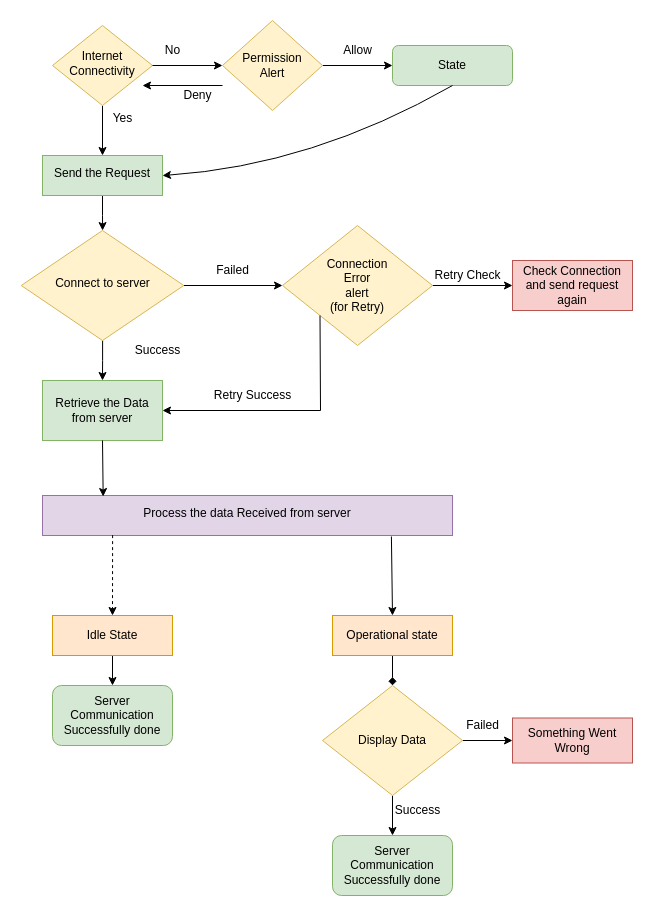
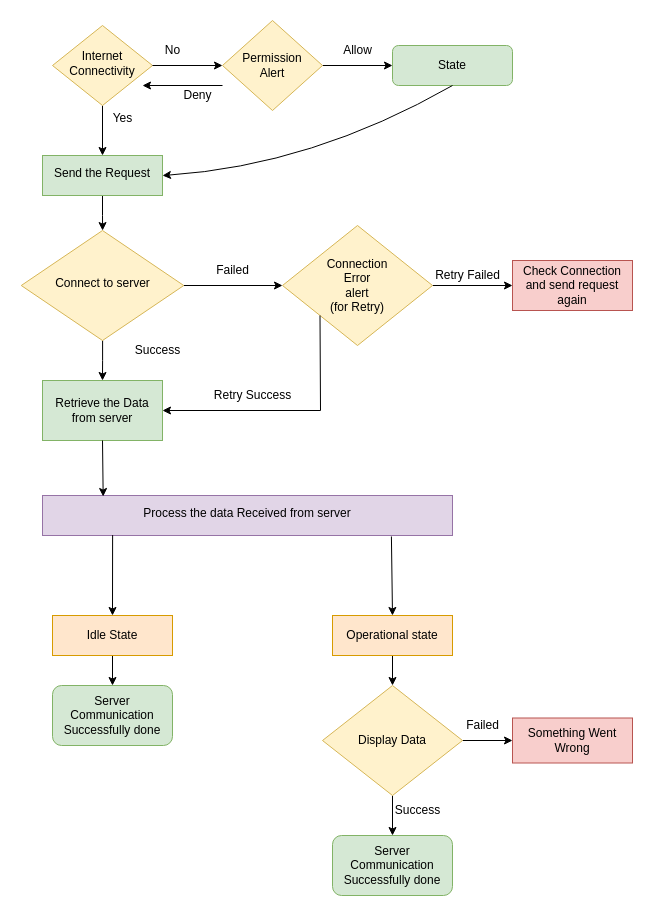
  <mxCell id="0" />
  <mxCell id="1" parent="0" />
  <mxCell id="2" value="" style="edgeStyle=orthogonalEdgeStyle;rounded=0;orthogonalLoop=1;jettySize=auto;html=1;" parent="1" source="3" target="8" edge="1"><mxGeometry relative="1" as="geometry" /></mxCell>
  <mxCell id="3" value="Internet Connectivity" style="rhombus;whiteSpace=wrap;html=1;shadow=0;fontFamily=Helvetica;fontSize=12;align=center;strokeWidth=1;spacing=6;spacingTop=-4;fillColor=#fff2cc;strokeColor=#d6b656;" parent="1" vertex="1"><mxGeometry x="52" y="25" width="100" height="80" as="geometry" /></mxCell>
  <mxCell id="4" value="" style="edgeStyle=orthogonalEdgeStyle;rounded=0;orthogonalLoop=1;jettySize=auto;html=1;exitX=1;exitY=0.5;exitDx=0;exitDy=0;entryX=0;entryY=0.5;entryDx=0;entryDy=0;" parent="1" source="11" target="5" edge="1"><mxGeometry relative="1" as="geometry"><mxPoint x="322" y="55" as="sourcePoint" /></mxGeometry></mxCell>
  <mxCell id="5" value="State" style="whiteSpace=wrap;html=1;rounded=1;glass=0;strokeWidth=1;shadow=0;fillColor=#d5e8d4;strokeColor=#82b366;" parent="1" vertex="1"><mxGeometry x="392" y="45" width="120" height="40" as="geometry" /></mxCell>
  <mxCell id="6" value="Allow" style="text;html=1;align=center;verticalAlign=middle;resizable=0;points=[];autosize=1;strokeColor=none;fillColor=none;" parent="1" vertex="1"><mxGeometry x="332" y="35" width="50" height="30" as="geometry" /></mxCell>
  <mxCell id="7" value="" style="edgeStyle=orthogonalEdgeStyle;rounded=0;orthogonalLoop=1;jettySize=auto;html=1;" parent="1" source="8" target="18" edge="1"><mxGeometry relative="1" as="geometry" /></mxCell>
  <mxCell id="8" value="Send the Request" style="whiteSpace=wrap;html=1;shadow=0;strokeWidth=1;spacing=6;spacingTop=-4;fillColor=#d5e8d4;strokeColor=#82b366;" parent="1" vertex="1"><mxGeometry x="42" y="155" width="120" height="40" as="geometry" /></mxCell>
  <mxCell id="9" value="" style="curved=1;endArrow=classic;html=1;rounded=0;exitX=0.5;exitY=1;exitDx=0;exitDy=0;entryX=1;entryY=0.5;entryDx=0;entryDy=0;" parent="1" source="5" target="8" edge="1"><mxGeometry width="50" height="50" relative="1" as="geometry"><mxPoint x="312" y="215" as="sourcePoint" /><mxPoint x="362" y="165" as="targetPoint" /><Array as="points"><mxPoint x="312" y="165" /></Array></mxGeometry></mxCell>
  <mxCell id="10" value="Yes" style="text;html=1;align=center;verticalAlign=middle;resizable=0;points=[];autosize=1;strokeColor=none;fillColor=none;" parent="1" vertex="1"><mxGeometry x="102" y="103" width="40" height="30" as="geometry" /></mxCell>
  <mxCell id="11" value="Permission&lt;br&gt;Alert" style="rhombus;whiteSpace=wrap;html=1;fillColor=#fff2cc;strokeColor=#d6b656;" parent="1" vertex="1"><mxGeometry x="222" y="20" width="100" height="90" as="geometry" /></mxCell>
  <mxCell id="12" value="" style="endArrow=classic;html=1;rounded=0;entryX=0;entryY=0.5;entryDx=0;entryDy=0;exitX=1;exitY=0.5;exitDx=0;exitDy=0;" parent="1" source="3" target="11" edge="1"><mxGeometry width="50" height="50" relative="1" as="geometry"><mxPoint x="-38" y="135" as="sourcePoint" /><mxPoint x="12" y="85" as="targetPoint" /></mxGeometry></mxCell>
  <mxCell id="13" value="No" style="text;html=1;align=center;verticalAlign=middle;resizable=0;points=[];autosize=1;strokeColor=none;fillColor=none;" parent="1" vertex="1"><mxGeometry x="152" y="35" width="40" height="30" as="geometry" /></mxCell>
  <mxCell id="14" value="" style="endArrow=classic;html=1;rounded=0;" parent="1" edge="1"><mxGeometry width="50" height="50" relative="1" as="geometry"><mxPoint x="222" y="85" as="sourcePoint" /><mxPoint x="142" y="85" as="targetPoint" /></mxGeometry></mxCell>
  <mxCell id="15" value="Deny&lt;br&gt;" style="text;html=1;align=center;verticalAlign=middle;resizable=0;points=[];autosize=1;strokeColor=none;fillColor=none;" parent="1" vertex="1"><mxGeometry x="172" y="80" width="50" height="30" as="geometry" /></mxCell>
  <mxCell id="16" value="" style="edgeStyle=orthogonalEdgeStyle;rounded=0;orthogonalLoop=1;jettySize=auto;html=1;entryX=0;entryY=0.5;entryDx=0;entryDy=0;" parent="1" source="18" target="37" edge="1"><mxGeometry relative="1" as="geometry"><mxPoint x="236" y="285" as="targetPoint" /></mxGeometry></mxCell>
  <mxCell id="17" value="" style="edgeStyle=orthogonalEdgeStyle;rounded=0;orthogonalLoop=1;jettySize=auto;html=1;entryX=0.5;entryY=0;entryDx=0;entryDy=0;" parent="1" source="18" target="42" edge="1"><mxGeometry relative="1" as="geometry"><mxPoint x="102.1" y="375.068" as="targetPoint" /></mxGeometry></mxCell>
  <mxCell id="18" value="Connect to server" style="rhombus;whiteSpace=wrap;html=1;shadow=0;strokeWidth=1;spacing=6;spacingTop=-4;fillColor=#fff2cc;strokeColor=#d6b656;" parent="1" vertex="1"><mxGeometry x="20.75" y="230" width="162.5" height="110" as="geometry" /></mxCell>
  <mxCell id="19" value="Failed" style="text;html=1;align=center;verticalAlign=middle;resizable=0;points=[];autosize=1;strokeColor=none;fillColor=none;" parent="1" vertex="1"><mxGeometry x="202" y="255" width="60" height="30" as="geometry" /></mxCell>
  <mxCell id="20" value="Success" style="text;html=1;align=center;verticalAlign=middle;resizable=0;points=[];autosize=1;strokeColor=none;fillColor=none;" parent="1" vertex="1"><mxGeometry x="122" y="335" width="70" height="30" as="geometry" /></mxCell>
  <mxCell id="21" value="Process the data Received from server" style="whiteSpace=wrap;html=1;shadow=0;strokeWidth=1;spacing=6;spacingTop=-4;fillColor=#e1d5e7;strokeColor=#9673a6;" parent="1" vertex="1"><mxGeometry x="42" y="495" width="410" height="40" as="geometry" /></mxCell>
- <mxCell id="22" value="" style="endArrow=classic;html=1;rounded=0;exitX=0.171;exitY=0.99;exitDx=0;exitDy=0;exitPerimeter=0;entryX=0.5;entryY=0;entryDx=0;entryDy=0;dashed=1;" parent="1" source="21" target="25" edge="1"><mxGeometry width="50" height="50" relative="1" as="geometry"><mxPoint x="62" y="715" as="sourcePoint" /><mxPoint x="112" y="617.5" as="targetPoint" /></mxGeometry></mxCell>
+ <mxCell id="22" value="" style="endArrow=classic;html=1;rounded=0;exitX=0.171;exitY=0.99;exitDx=0;exitDy=0;exitPerimeter=0;entryX=0.5;entryY=0;entryDx=0;entryDy=0;" parent="1" source="21" target="25" edge="1"><mxGeometry width="50" height="50" relative="1" as="geometry"><mxPoint x="62" y="715" as="sourcePoint" /><mxPoint x="112" y="617.5" as="targetPoint" /></mxGeometry></mxCell>
  <mxCell id="23" value="" style="endArrow=classic;html=1;rounded=0;entryX=0.5;entryY=0;entryDx=0;entryDy=0;exitX=0.851;exitY=1.024;exitDx=0;exitDy=0;exitPerimeter=0;" parent="1" source="21" target="27" edge="1"><mxGeometry width="50" height="50" relative="1" as="geometry"><mxPoint x="402" y="565" as="sourcePoint" /><mxPoint x="392" y="617.5" as="targetPoint" /></mxGeometry></mxCell>
  <mxCell id="24" value="" style="edgeStyle=orthogonalEdgeStyle;rounded=0;orthogonalLoop=1;jettySize=auto;html=1;" parent="1" source="25" target="28" edge="1"><mxGeometry relative="1" as="geometry" /></mxCell>
  <mxCell id="25" value="Idle State" style="rounded=0;whiteSpace=wrap;html=1;fillColor=#ffe6cc;strokeColor=#d79b00;" parent="1" vertex="1"><mxGeometry x="52" y="615" width="120" height="40" as="geometry" /></mxCell>
- <mxCell id="26" value="" style="edgeStyle=orthogonalEdgeStyle;rounded=0;orthogonalLoop=1;jettySize=auto;html=1;endArrow=diamond;" parent="1" source="27" target="31" edge="1"><mxGeometry relative="1" as="geometry" /></mxCell>
+ <mxCell id="26" value="" style="edgeStyle=orthogonalEdgeStyle;rounded=0;orthogonalLoop=1;jettySize=auto;html=1;" parent="1" source="27" target="31" edge="1"><mxGeometry relative="1" as="geometry" /></mxCell>
  <mxCell id="27" value="Operational state" style="rounded=0;whiteSpace=wrap;html=1;fillColor=#ffe6cc;strokeColor=#d79b00;" parent="1" vertex="1"><mxGeometry x="332" y="615" width="120" height="40" as="geometry" /></mxCell>
  <mxCell id="28" value="Server Communication&lt;br&gt;Successfully done" style="rounded=1;whiteSpace=wrap;html=1;fillColor=#d5e8d4;strokeColor=#82b366;" parent="1" vertex="1"><mxGeometry x="52" y="685" width="120" height="60" as="geometry" /></mxCell>
  <mxCell id="29" value="" style="edgeStyle=orthogonalEdgeStyle;rounded=0;orthogonalLoop=1;jettySize=auto;html=1;" parent="1" source="31" target="32" edge="1"><mxGeometry relative="1" as="geometry" /></mxCell>
  <mxCell id="30" value="" style="edgeStyle=orthogonalEdgeStyle;rounded=0;orthogonalLoop=1;jettySize=auto;html=1;entryX=0.5;entryY=0;entryDx=0;entryDy=0;" parent="1" source="31" target="34" edge="1"><mxGeometry relative="1" as="geometry"><mxPoint x="392" y="900" as="targetPoint" /></mxGeometry></mxCell>
  <mxCell id="31" value="Display Data" style="rhombus;whiteSpace=wrap;html=1;rounded=0;fillColor=#fff2cc;strokeColor=#d6b656;" parent="1" vertex="1"><mxGeometry x="322" y="685" width="140" height="110" as="geometry" /></mxCell>
  <mxCell id="32" value="Something Went Wrong" style="whiteSpace=wrap;html=1;rounded=0;fillColor=#f8cecc;strokeColor=#b85450;" parent="1" vertex="1"><mxGeometry x="512" y="717.5" width="120" height="45" as="geometry" /></mxCell>
  <mxCell id="33" value="Failed" style="text;html=1;align=center;verticalAlign=middle;resizable=0;points=[];autosize=1;strokeColor=none;fillColor=none;" parent="1" vertex="1"><mxGeometry x="452" y="710" width="60" height="30" as="geometry" /></mxCell>
  <mxCell id="34" value="Server Communication&lt;br style=&quot;border-color: var(--border-color);&quot;&gt;Successfully done" style="rounded=1;whiteSpace=wrap;html=1;fillColor=#d5e8d4;strokeColor=#82b366;" parent="1" vertex="1"><mxGeometry x="332" y="835" width="120" height="60" as="geometry" /></mxCell>
  <mxCell id="35" value="Success" style="text;html=1;align=center;verticalAlign=middle;resizable=0;points=[];autosize=1;strokeColor=none;fillColor=none;" parent="1" vertex="1"><mxGeometry x="382" y="795" width="70" height="30" as="geometry" /></mxCell>
  <mxCell id="36" value="" style="edgeStyle=orthogonalEdgeStyle;rounded=0;orthogonalLoop=1;jettySize=auto;html=1;" edge="1" parent="1" source="37" target="38"><mxGeometry relative="1" as="geometry" /></mxCell>
  <mxCell id="37" value="Connection&lt;br&gt;&amp;nbsp;Error&amp;nbsp;&lt;br&gt;alert&lt;br&gt;(for Retry)&lt;br&gt;" style="rhombus;whiteSpace=wrap;html=1;fillColor=#fff2cc;strokeColor=#d6b656;" vertex="1" parent="1"><mxGeometry x="282" y="225" width="150" height="120" as="geometry" /></mxCell>
  <mxCell id="38" value="Check Connection and send request again" style="whiteSpace=wrap;html=1;fillColor=#f8cecc;strokeColor=#b85450;" vertex="1" parent="1"><mxGeometry x="512" y="260" width="120" height="50" as="geometry" /></mxCell>
- <mxCell id="39" value="Retry Check" style="text;html=1;align=center;verticalAlign=middle;resizable=0;points=[];autosize=1;strokeColor=none;fillColor=none;" vertex="1" parent="1"><mxGeometry x="422" y="260" width="90" height="30" as="geometry" /></mxCell>
+ <mxCell id="39" value="Retry Failed" style="text;html=1;align=center;verticalAlign=middle;resizable=0;points=[];autosize=1;strokeColor=none;fillColor=none;" vertex="1" parent="1"><mxGeometry x="422" y="260" width="90" height="30" as="geometry" /></mxCell>
  <mxCell id="40" value="Retry Success" style="text;html=1;align=center;verticalAlign=middle;resizable=0;points=[];autosize=1;strokeColor=none;fillColor=none;rotation=0;" vertex="1" parent="1"><mxGeometry x="202" y="380" width="100" height="30" as="geometry" /></mxCell>
  <mxCell id="41" value="" style="endArrow=classic;html=1;rounded=0;exitX=0;exitY=1;exitDx=0;exitDy=0;entryX=1;entryY=0.5;entryDx=0;entryDy=0;" edge="1" parent="1" source="37" target="42"><mxGeometry width="50" height="50" relative="1" as="geometry"><mxPoint x="272" y="375" as="sourcePoint" /><mxPoint x="142.817" y="402.63" as="targetPoint" /><Array as="points"><mxPoint x="320" y="410" /></Array></mxGeometry></mxCell>
  <mxCell id="42" value="Retrieve the Data&lt;br style=&quot;border-color: var(--border-color);&quot;&gt;from server" style="rounded=0;whiteSpace=wrap;html=1;fillColor=#d5e8d4;strokeColor=#82b366;" vertex="1" parent="1"><mxGeometry x="42" y="380" width="120" height="60" as="geometry" /></mxCell>
  <mxCell id="43" value="" style="endArrow=classic;html=1;rounded=0;exitX=0.5;exitY=1;exitDx=0;exitDy=0;entryX=0.148;entryY=0.025;entryDx=0;entryDy=0;entryPerimeter=0;" edge="1" parent="1" source="42" target="21"><mxGeometry width="50" height="50" relative="1" as="geometry"><mxPoint x="272" y="365" as="sourcePoint" /><mxPoint x="102" y="525" as="targetPoint" /></mxGeometry></mxCell>
